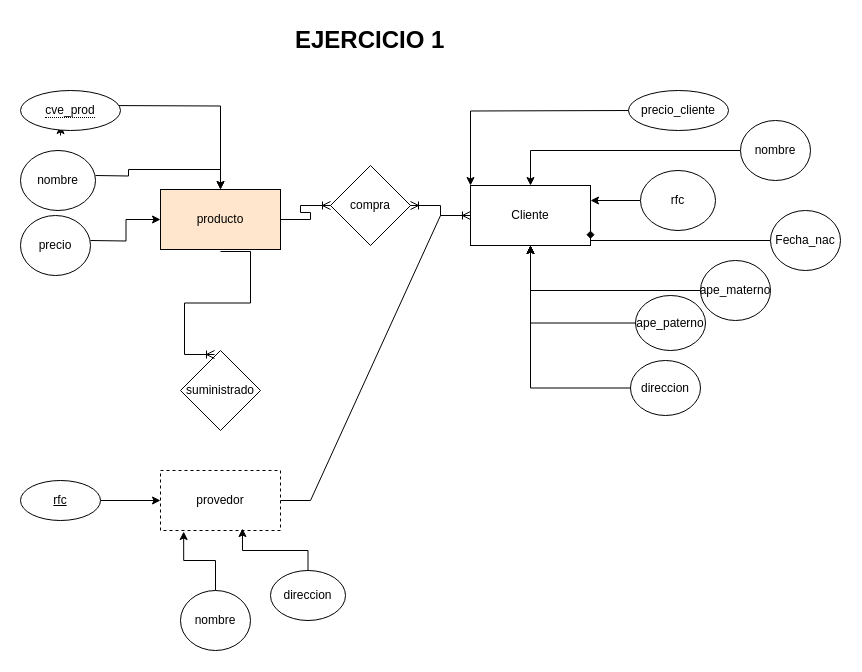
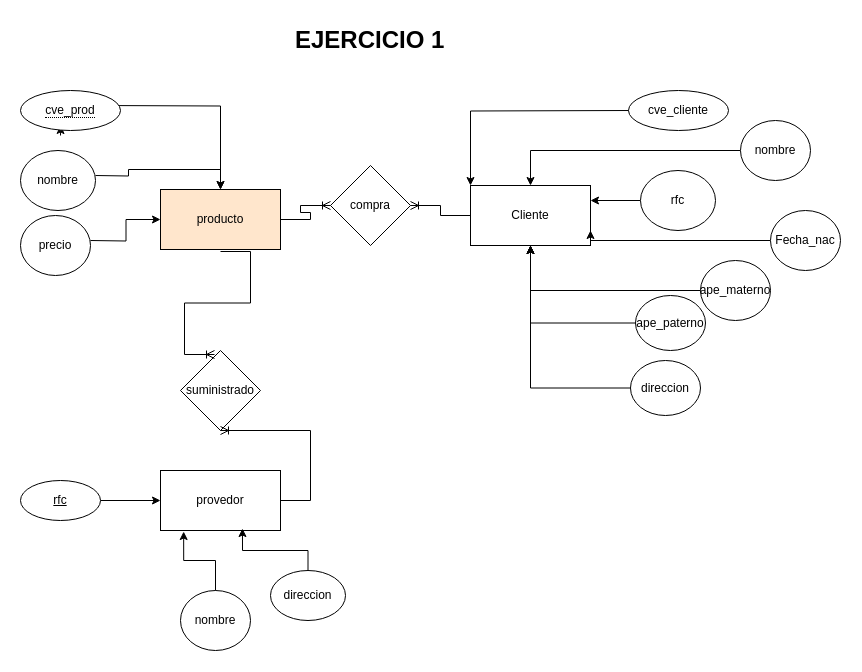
  <mxCell id="0" />
  <mxCell id="1" parent="0" />
  <mxCell id="2" value="&lt;font style=&quot;vertical-align: inherit;&quot;&gt;&lt;font style=&quot;vertical-align: inherit;&quot;&gt;Cliente&lt;/font&gt;&lt;/font&gt;" style="rounded=0;whiteSpace=wrap;html=1;" parent="1" vertex="1"><mxGeometry x="470" y="185" width="120" height="60" as="geometry" /></mxCell>
  <mxCell id="3" style="edgeStyle=orthogonalEdgeStyle;rounded=0;orthogonalLoop=1;jettySize=auto;html=1;" parent="1" source="4" target="2" edge="1"><mxGeometry relative="1" as="geometry" /></mxCell>
  <mxCell id="4" value="&lt;font style=&quot;vertical-align: inherit;&quot;&gt;&lt;font style=&quot;vertical-align: inherit;&quot;&gt;nombre&lt;/font&gt;&lt;/font&gt;" style="ellipse;whiteSpace=wrap;html=1;" parent="1" vertex="1"><mxGeometry x="740" y="120" width="70" height="60" as="geometry" /></mxCell>
  <mxCell id="5" style="edgeStyle=orthogonalEdgeStyle;rounded=0;orthogonalLoop=1;jettySize=auto;html=1;" parent="1" source="6" target="2" edge="1"><mxGeometry relative="1" as="geometry" /></mxCell>
  <mxCell id="6" value="&lt;font style=&quot;vertical-align: inherit;&quot;&gt;&lt;font style=&quot;vertical-align: inherit;&quot;&gt;ape_paterno&lt;/font&gt;&lt;/font&gt;" style="ellipse;whiteSpace=wrap;html=1;" parent="1" vertex="1"><mxGeometry x="635" y="295" width="70" height="55" as="geometry" /></mxCell>
  <mxCell id="7" style="edgeStyle=orthogonalEdgeStyle;rounded=0;orthogonalLoop=1;jettySize=auto;html=1;" parent="1" source="22" target="2" edge="1"><mxGeometry relative="1" as="geometry" /></mxCell>
  <mxCell id="8" style="edgeStyle=orthogonalEdgeStyle;rounded=0;orthogonalLoop=1;jettySize=auto;html=1;" parent="1" source="22" target="2" edge="1"><mxGeometry relative="1" as="geometry"><Array as="points" /></mxGeometry></mxCell>
  <mxCell id="9" style="edgeStyle=orthogonalEdgeStyle;rounded=0;orthogonalLoop=1;jettySize=auto;html=1;entryX=1;entryY=0.25;entryDx=0;entryDy=0;" parent="1" source="10" target="2" edge="1"><mxGeometry relative="1" as="geometry" /></mxCell>
  <mxCell id="10" value="&lt;font style=&quot;vertical-align: inherit;&quot;&gt;&lt;font style=&quot;vertical-align: inherit;&quot;&gt;rfc&lt;/font&gt;&lt;/font&gt;" style="ellipse;whiteSpace=wrap;html=1;" parent="1" vertex="1"><mxGeometry x="640" y="170" width="75" height="60" as="geometry" /></mxCell>
  <mxCell id="11" style="edgeStyle=orthogonalEdgeStyle;rounded=0;orthogonalLoop=1;jettySize=auto;html=1;" parent="1" source="12" target="2" edge="1"><mxGeometry relative="1" as="geometry" /></mxCell>
  <mxCell id="12" value="&lt;font style=&quot;vertical-align: inherit;&quot;&gt;&lt;font style=&quot;vertical-align: inherit;&quot;&gt;&lt;font style=&quot;vertical-align: inherit;&quot;&gt;&lt;font style=&quot;vertical-align: inherit;&quot;&gt;direccion&lt;/font&gt;&lt;/font&gt;&lt;/font&gt;&lt;/font&gt;" style="ellipse;whiteSpace=wrap;html=1;" parent="1" vertex="1"><mxGeometry x="630" y="360" width="70" height="55" as="geometry" /></mxCell>
- <mxCell id="13" style="edgeStyle=orthogonalEdgeStyle;rounded=0;orthogonalLoop=1;jettySize=auto;html=1;entryX=1;entryY=0.75;entryDx=0;entryDy=0;endArrow=diamond;" parent="1" source="14" target="2" edge="1"><mxGeometry relative="1" as="geometry"><Array as="points"><mxPoint x="590" y="240" /></Array></mxGeometry></mxCell>
+ <mxCell id="13" style="edgeStyle=orthogonalEdgeStyle;rounded=0;orthogonalLoop=1;jettySize=auto;html=1;entryX=1;entryY=0.75;entryDx=0;entryDy=0;" parent="1" source="14" target="2" edge="1"><mxGeometry relative="1" as="geometry"><Array as="points"><mxPoint x="590" y="240" /></Array></mxGeometry></mxCell>
  <mxCell id="14" value="&lt;font style=&quot;vertical-align: inherit;&quot;&gt;&lt;font style=&quot;vertical-align: inherit;&quot;&gt;Fecha_nac&lt;/font&gt;&lt;/font&gt;" style="ellipse;whiteSpace=wrap;html=1;" parent="1" vertex="1"><mxGeometry x="770" y="210" width="70" height="60" as="geometry" /></mxCell>
  <mxCell id="15" value="&lt;font style=&quot;vertical-align: inherit;&quot;&gt;&lt;font style=&quot;vertical-align: inherit;&quot;&gt;&lt;font style=&quot;vertical-align: inherit;&quot;&gt;&lt;font style=&quot;vertical-align: inherit;&quot;&gt;producto&lt;/font&gt;&lt;/font&gt;&lt;/font&gt;&lt;/font&gt;" style="rounded=0;whiteSpace=wrap;html=1;fillColor=#ffe6cc;" parent="1" vertex="1"><mxGeometry x="160" y="189" width="120" height="60" as="geometry" /></mxCell>
  <mxCell id="16" style="edgeStyle=orthogonalEdgeStyle;rounded=0;orthogonalLoop=1;jettySize=auto;html=1;" parent="1" target="15" edge="1"><mxGeometry relative="1" as="geometry"><mxPoint x="95" y="175" as="sourcePoint" /></mxGeometry></mxCell>
  <mxCell id="17" value="&lt;font style=&quot;vertical-align: inherit;&quot;&gt;&lt;font style=&quot;vertical-align: inherit;&quot;&gt;&lt;font style=&quot;vertical-align: inherit;&quot;&gt;&lt;font style=&quot;vertical-align: inherit;&quot;&gt;nombre&lt;/font&gt;&lt;/font&gt;&lt;/font&gt;&lt;/font&gt;" style="ellipse;whiteSpace=wrap;html=1;" parent="1" vertex="1"><mxGeometry y="150" width="75" height="60" as="geometry" x="20" /></mxCell>
  <mxCell id="18" style="edgeStyle=orthogonalEdgeStyle;rounded=0;orthogonalLoop=1;jettySize=auto;html=1;" parent="1" target="15" edge="1"><mxGeometry relative="1" as="geometry"><mxPoint x="90" y="240" as="sourcePoint" /></mxGeometry></mxCell>
  <mxCell id="19" value="&lt;font style=&quot;vertical-align: inherit;&quot;&gt;&lt;font style=&quot;vertical-align: inherit;&quot;&gt;precio&lt;/font&gt;&lt;/font&gt;" style="ellipse;whiteSpace=wrap;html=1;" parent="1" vertex="1"><mxGeometry y="215" width="70" height="60" as="geometry" x="20" /></mxCell>
  <mxCell id="20" style="edgeStyle=orthogonalEdgeStyle;rounded=0;orthogonalLoop=1;jettySize=auto;html=1;" parent="1" target="15" edge="1"><mxGeometry relative="1" as="geometry"><mxPoint x="100" y="105" as="sourcePoint" /></mxGeometry></mxCell>
  <mxCell id="21" style="edgeStyle=orthogonalEdgeStyle;rounded=0;orthogonalLoop=1;jettySize=auto;html=1;exitX=0.5;exitY=1;exitDx=0;exitDy=0;" parent="1" source="4" target="4" edge="1"><mxGeometry relative="1" as="geometry" /></mxCell>
  <mxCell id="22" value="&lt;font style=&quot;vertical-align: inherit;&quot;&gt;&lt;font style=&quot;vertical-align: inherit;&quot;&gt;ape_materno&lt;/font&gt;&lt;/font&gt;" style="ellipse;whiteSpace=wrap;html=1;" parent="1" vertex="1"><mxGeometry x="700" y="260" width="70" height="60" as="geometry" /></mxCell>
  <mxCell id="23" style="edgeStyle=orthogonalEdgeStyle;rounded=0;orthogonalLoop=1;jettySize=auto;html=1;entryX=0;entryY=0;entryDx=0;entryDy=0;" parent="1" target="2" edge="1"><mxGeometry relative="1" as="geometry"><mxPoint x="630" y="110" as="sourcePoint" /></mxGeometry></mxCell>
- <mxCell id="24" value="&lt;font style=&quot;vertical-align: inherit;&quot;&gt;&lt;font style=&quot;vertical-align: inherit;&quot;&gt;provedor&lt;/font&gt;&lt;/font&gt;" style="rounded=0;whiteSpace=wrap;html=1;dashed=1;" parent="1" vertex="1"><mxGeometry x="160" y="470" width="120" height="60" as="geometry" /></mxCell>
+ <mxCell id="24" value="&lt;font style=&quot;vertical-align: inherit;&quot;&gt;&lt;font style=&quot;vertical-align: inherit;&quot;&gt;provedor&lt;/font&gt;&lt;/font&gt;" style="rounded=0;whiteSpace=wrap;html=1;" parent="1" vertex="1"><mxGeometry x="160" y="470" width="120" height="60" as="geometry" /></mxCell>
  <mxCell id="25" style="edgeStyle=orthogonalEdgeStyle;rounded=0;orthogonalLoop=1;jettySize=auto;html=1;entryX=0.683;entryY=0.967;entryDx=0;entryDy=0;entryPerimeter=0;" parent="1" target="24" edge="1" source="29"><mxGeometry relative="1" as="geometry"><mxPoint x="105" y="590" as="sourcePoint" /><mxPoint x="225" y="620" as="targetPoint" /></mxGeometry></mxCell>
  <mxCell id="26" style="edgeStyle=orthogonalEdgeStyle;rounded=0;orthogonalLoop=1;jettySize=auto;html=1;" edge="1" parent="1" source="39" target="24"><mxGeometry relative="1" as="geometry"><mxPoint x="95" y="455" as="sourcePoint" /></mxGeometry></mxCell>
  <mxCell id="27" value="&lt;font style=&quot;vertical-align: inherit;&quot;&gt;&lt;font style=&quot;vertical-align: inherit;&quot;&gt;nombre&lt;/font&gt;&lt;/font&gt;" style="ellipse;whiteSpace=wrap;html=1;" parent="1" vertex="1"><mxGeometry x="180" y="590" width="70" height="60" as="geometry" /></mxCell>
  <mxCell id="28" style="edgeStyle=orthogonalEdgeStyle;rounded=0;orthogonalLoop=1;jettySize=auto;html=1;entryX=0.193;entryY=1.017;entryDx=0;entryDy=0;entryPerimeter=0;" parent="1" target="24" edge="1" source="27"><mxGeometry relative="1" as="geometry"><mxPoint x="95" y="520" as="sourcePoint" /></mxGeometry></mxCell>
  <mxCell id="29" value="&lt;font style=&quot;vertical-align: inherit;&quot;&gt;&lt;font style=&quot;vertical-align: inherit;&quot;&gt;direccion&lt;/font&gt;&lt;/font&gt;" style="ellipse;whiteSpace=wrap;html=1;" parent="1" vertex="1"><mxGeometry x="270" y="570" width="75" height="50" as="geometry" /></mxCell>
  <mxCell id="30" value="&lt;font style=&quot;vertical-align: inherit;&quot;&gt;&lt;font style=&quot;vertical-align: inherit;&quot;&gt;compra&lt;/font&gt;&lt;/font&gt;" style="rhombus;whiteSpace=wrap;html=1;" parent="1" vertex="1"><mxGeometry x="330" y="165" width="80" height="80" as="geometry" /></mxCell>
  <mxCell id="31" style="edgeStyle=orthogonalEdgeStyle;rounded=0;orthogonalLoop=1;jettySize=auto;html=1;exitX=0.5;exitY=1;exitDx=0;exitDy=0;entryX=0.503;entryY=0.833;entryDx=0;entryDy=0;entryPerimeter=0;fontFamily=Helvetica;fontSize=12;fontColor=default;" parent="1" edge="1"><mxGeometry relative="1" as="geometry"><mxPoint x="60" y="135" as="sourcePoint" /><mxPoint x="60.24" y="124.98" as="targetPoint" /></mxGeometry></mxCell>
  <mxCell id="32" value="&lt;font style=&quot;vertical-align: inherit;&quot;&gt;&lt;font style=&quot;vertical-align: inherit;&quot;&gt;suministrado&lt;/font&gt;&lt;/font&gt;" style="rhombus;whiteSpace=wrap;html=1;strokeColor=default;fontFamily=Helvetica;fontSize=12;fontColor=default;fillColor=default;" parent="1" vertex="1"><mxGeometry x="180" y="350" width="80" height="80" as="geometry" /></mxCell>
  <mxCell id="33" value="&lt;h1&gt;&lt;font style=&quot;vertical-align: inherit;&quot;&gt;&lt;font style=&quot;vertical-align: inherit;&quot;&gt;EJERCICIO 1&lt;/font&gt;&lt;/font&gt;&lt;/h1&gt;" style="text;html=1;strokeColor=none;fillColor=none;spacing=5;spacingTop=-20;whiteSpace=wrap;overflow=hidden;rounded=0;fontSize=12;fontFamily=Helvetica;fontColor=default;" parent="1" vertex="1"><mxGeometry x="290" y="20" width="190" height="30" as="geometry" /></mxCell>
  <mxCell id="34" value="&lt;span style=&quot;border-bottom: 1px dotted&quot;&gt;cve_prod&lt;/span&gt;" style="ellipse;whiteSpace=wrap;html=1;align=center;" vertex="1" parent="1"><mxGeometry y="90" width="100" height="40" as="geometry" x="20" /></mxCell>
  <mxCell id="35" value="" style="edgeStyle=entityRelationEdgeStyle;fontSize=12;html=1;endArrow=ERoneToMany;rounded=0;entryX=0;entryY=0.5;entryDx=0;entryDy=0;" edge="1" parent="1" source="15" target="30"><mxGeometry width="100" height="100" relative="1" as="geometry"><mxPoint x="290" y="290" as="sourcePoint" /><mxPoint x="390" y="190" as="targetPoint" /></mxGeometry></mxCell>
  <mxCell id="36" value="" style="edgeStyle=entityRelationEdgeStyle;fontSize=12;html=1;endArrow=ERoneToMany;rounded=0;" edge="1" parent="1" source="2" target="30"><mxGeometry width="100" height="100" relative="1" as="geometry"><mxPoint x="320" y="370" as="sourcePoint" /><mxPoint x="420" y="270" as="targetPoint" /></mxGeometry></mxCell>
- <mxCell id="37" value="" style="edgeStyle=entityRelationEdgeStyle;fontSize=12;html=1;endArrow=ERoneToMany;rounded=0;" edge="1" parent="1" source="24" target="2"><mxGeometry width="100" height="100" relative="1" as="geometry"><mxPoint x="200" y="450" as="sourcePoint" /><mxPoint x="300" y="350" as="targetPoint" /></mxGeometry></mxCell>
+ <mxCell id="37" value="" style="edgeStyle=entityRelationEdgeStyle;fontSize=12;html=1;endArrow=ERoneToMany;rounded=0;entryX=0.5;entryY=1;entryDx=0;entryDy=0;" edge="1" parent="1" source="24" target="32"><mxGeometry width="100" height="100" relative="1" as="geometry"><mxPoint x="200" y="450" as="sourcePoint" /><mxPoint x="300" y="350" as="targetPoint" /></mxGeometry></mxCell>
  <mxCell id="38" value="" style="edgeStyle=entityRelationEdgeStyle;fontSize=12;html=1;endArrow=ERoneToMany;rounded=0;entryX=0.425;entryY=0.025;entryDx=0;entryDy=0;entryPerimeter=0;exitX=0.5;exitY=1;exitDx=0;exitDy=0;" edge="1" parent="1"><mxGeometry width="100" height="100" relative="1" as="geometry"><mxPoint x="220" y="251" as="sourcePoint" /><mxPoint x="214" y="354" as="targetPoint" /></mxGeometry></mxCell>
  <mxCell id="39" value="rfc" style="ellipse;whiteSpace=wrap;html=1;align=center;fontStyle=4;" vertex="1" parent="1"><mxGeometry y="480" width="80" height="40" as="geometry" x="20" /></mxCell>
- <mxCell id="40" value="precio_cliente" style="ellipse;whiteSpace=wrap;html=1;align=center;" vertex="1" parent="1"><mxGeometry x="628" y="90" width="100" height="40" as="geometry" /></mxCell>
+ <mxCell id="40" value="cve_cliente" style="ellipse;whiteSpace=wrap;html=1;align=center;" vertex="1" parent="1"><mxGeometry x="628" y="90" width="100" height="40" as="geometry" /></mxCell>
